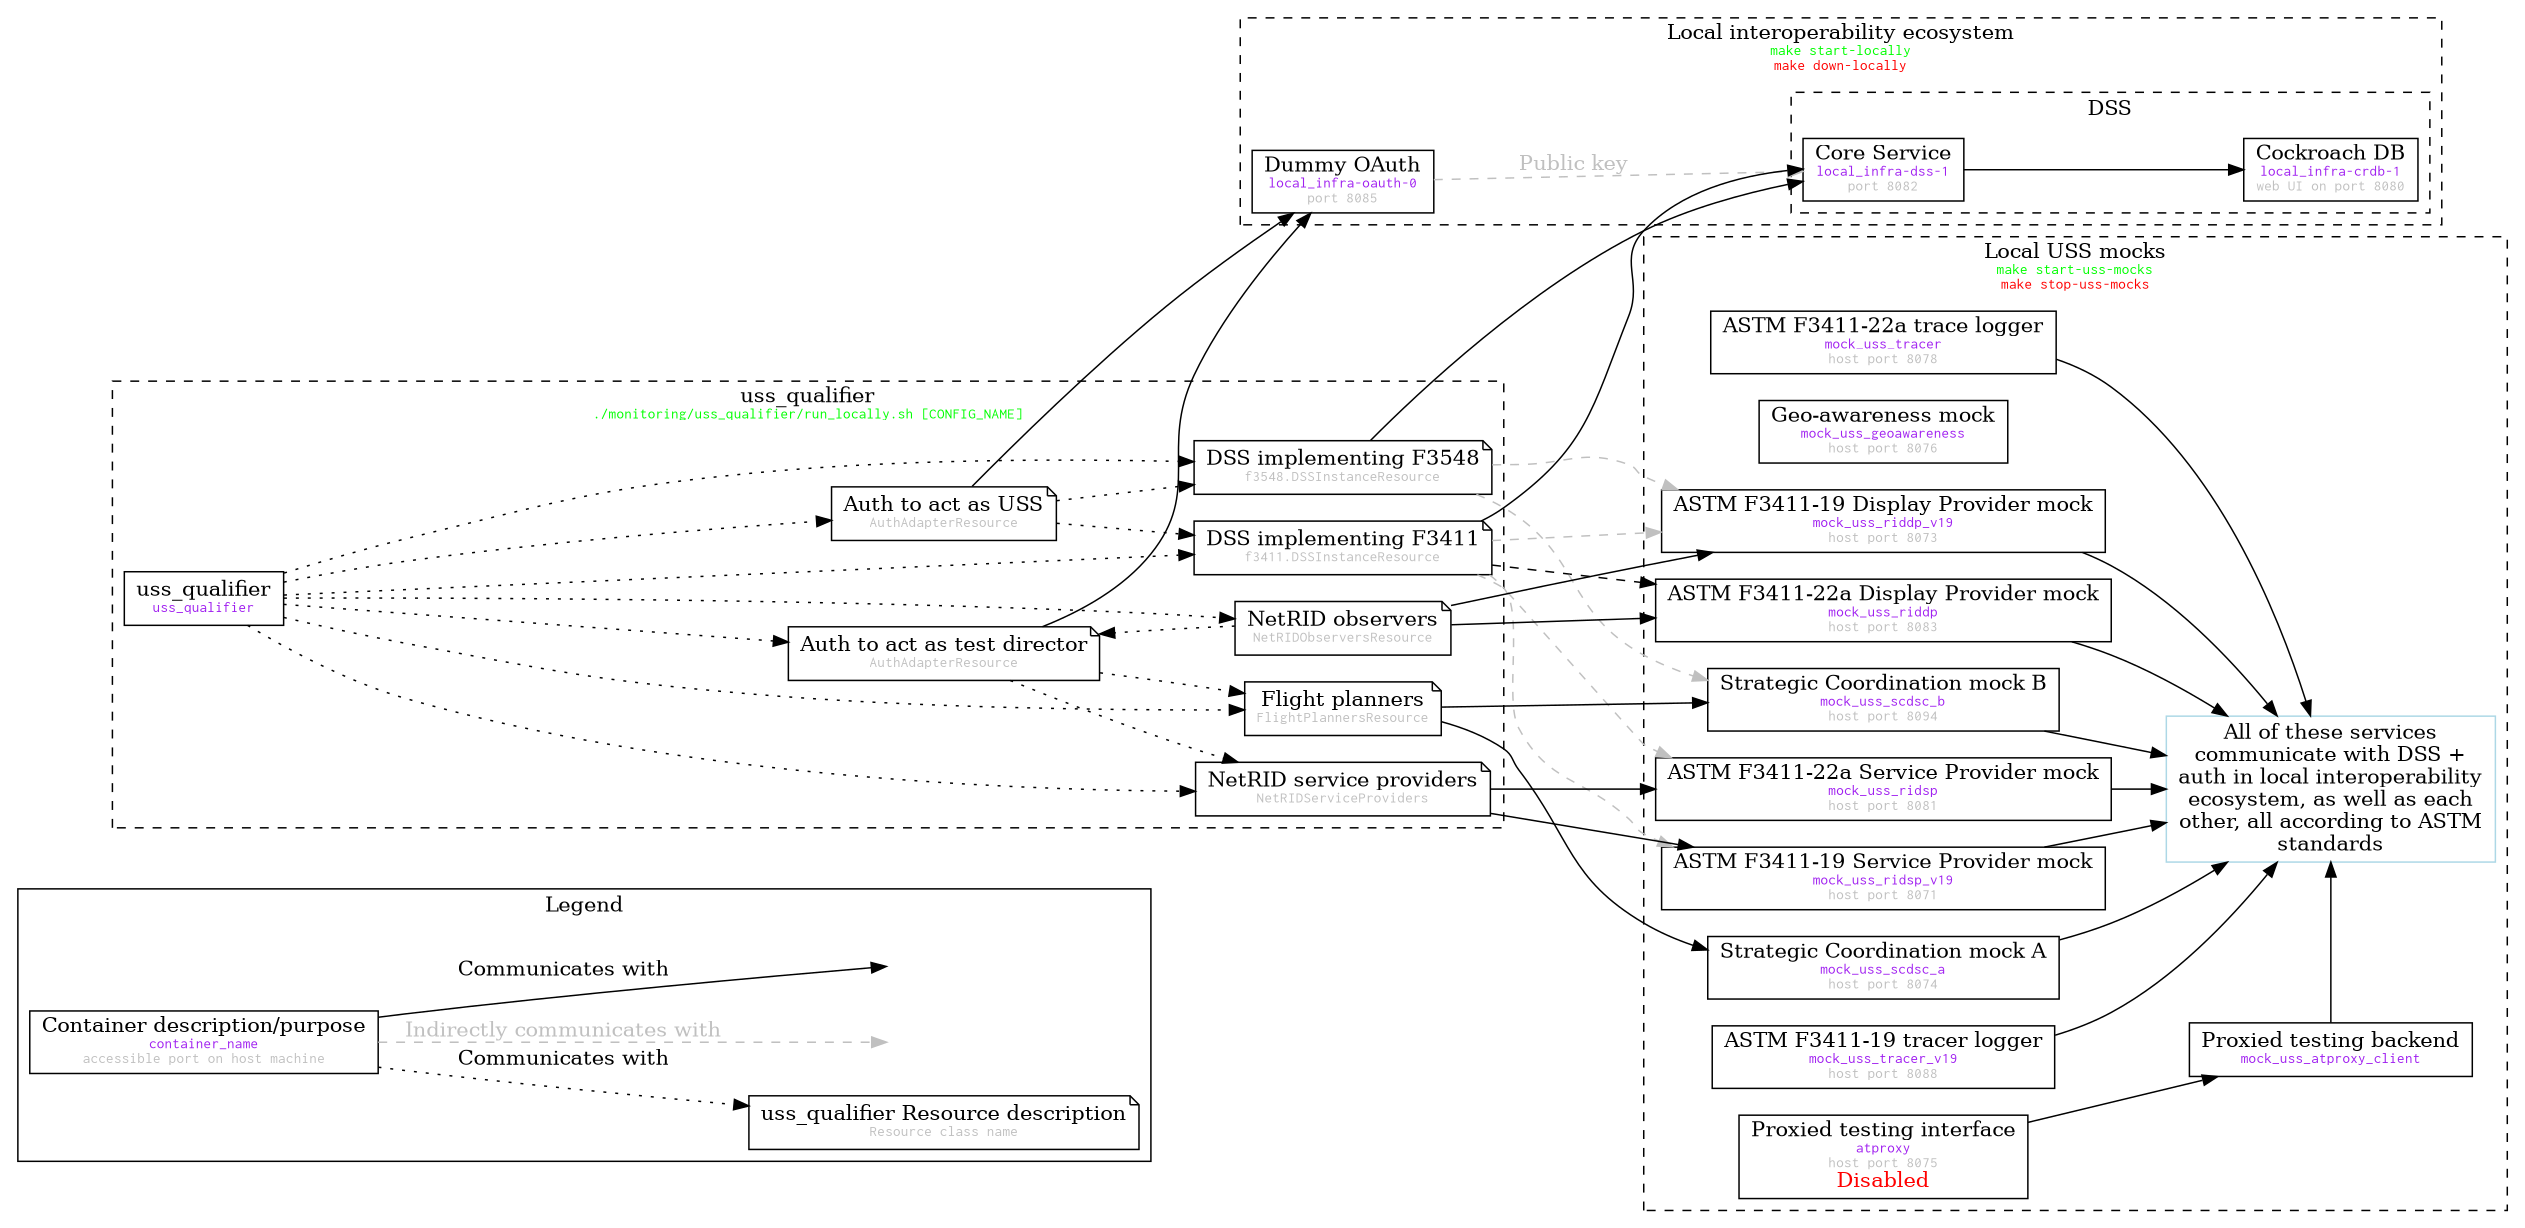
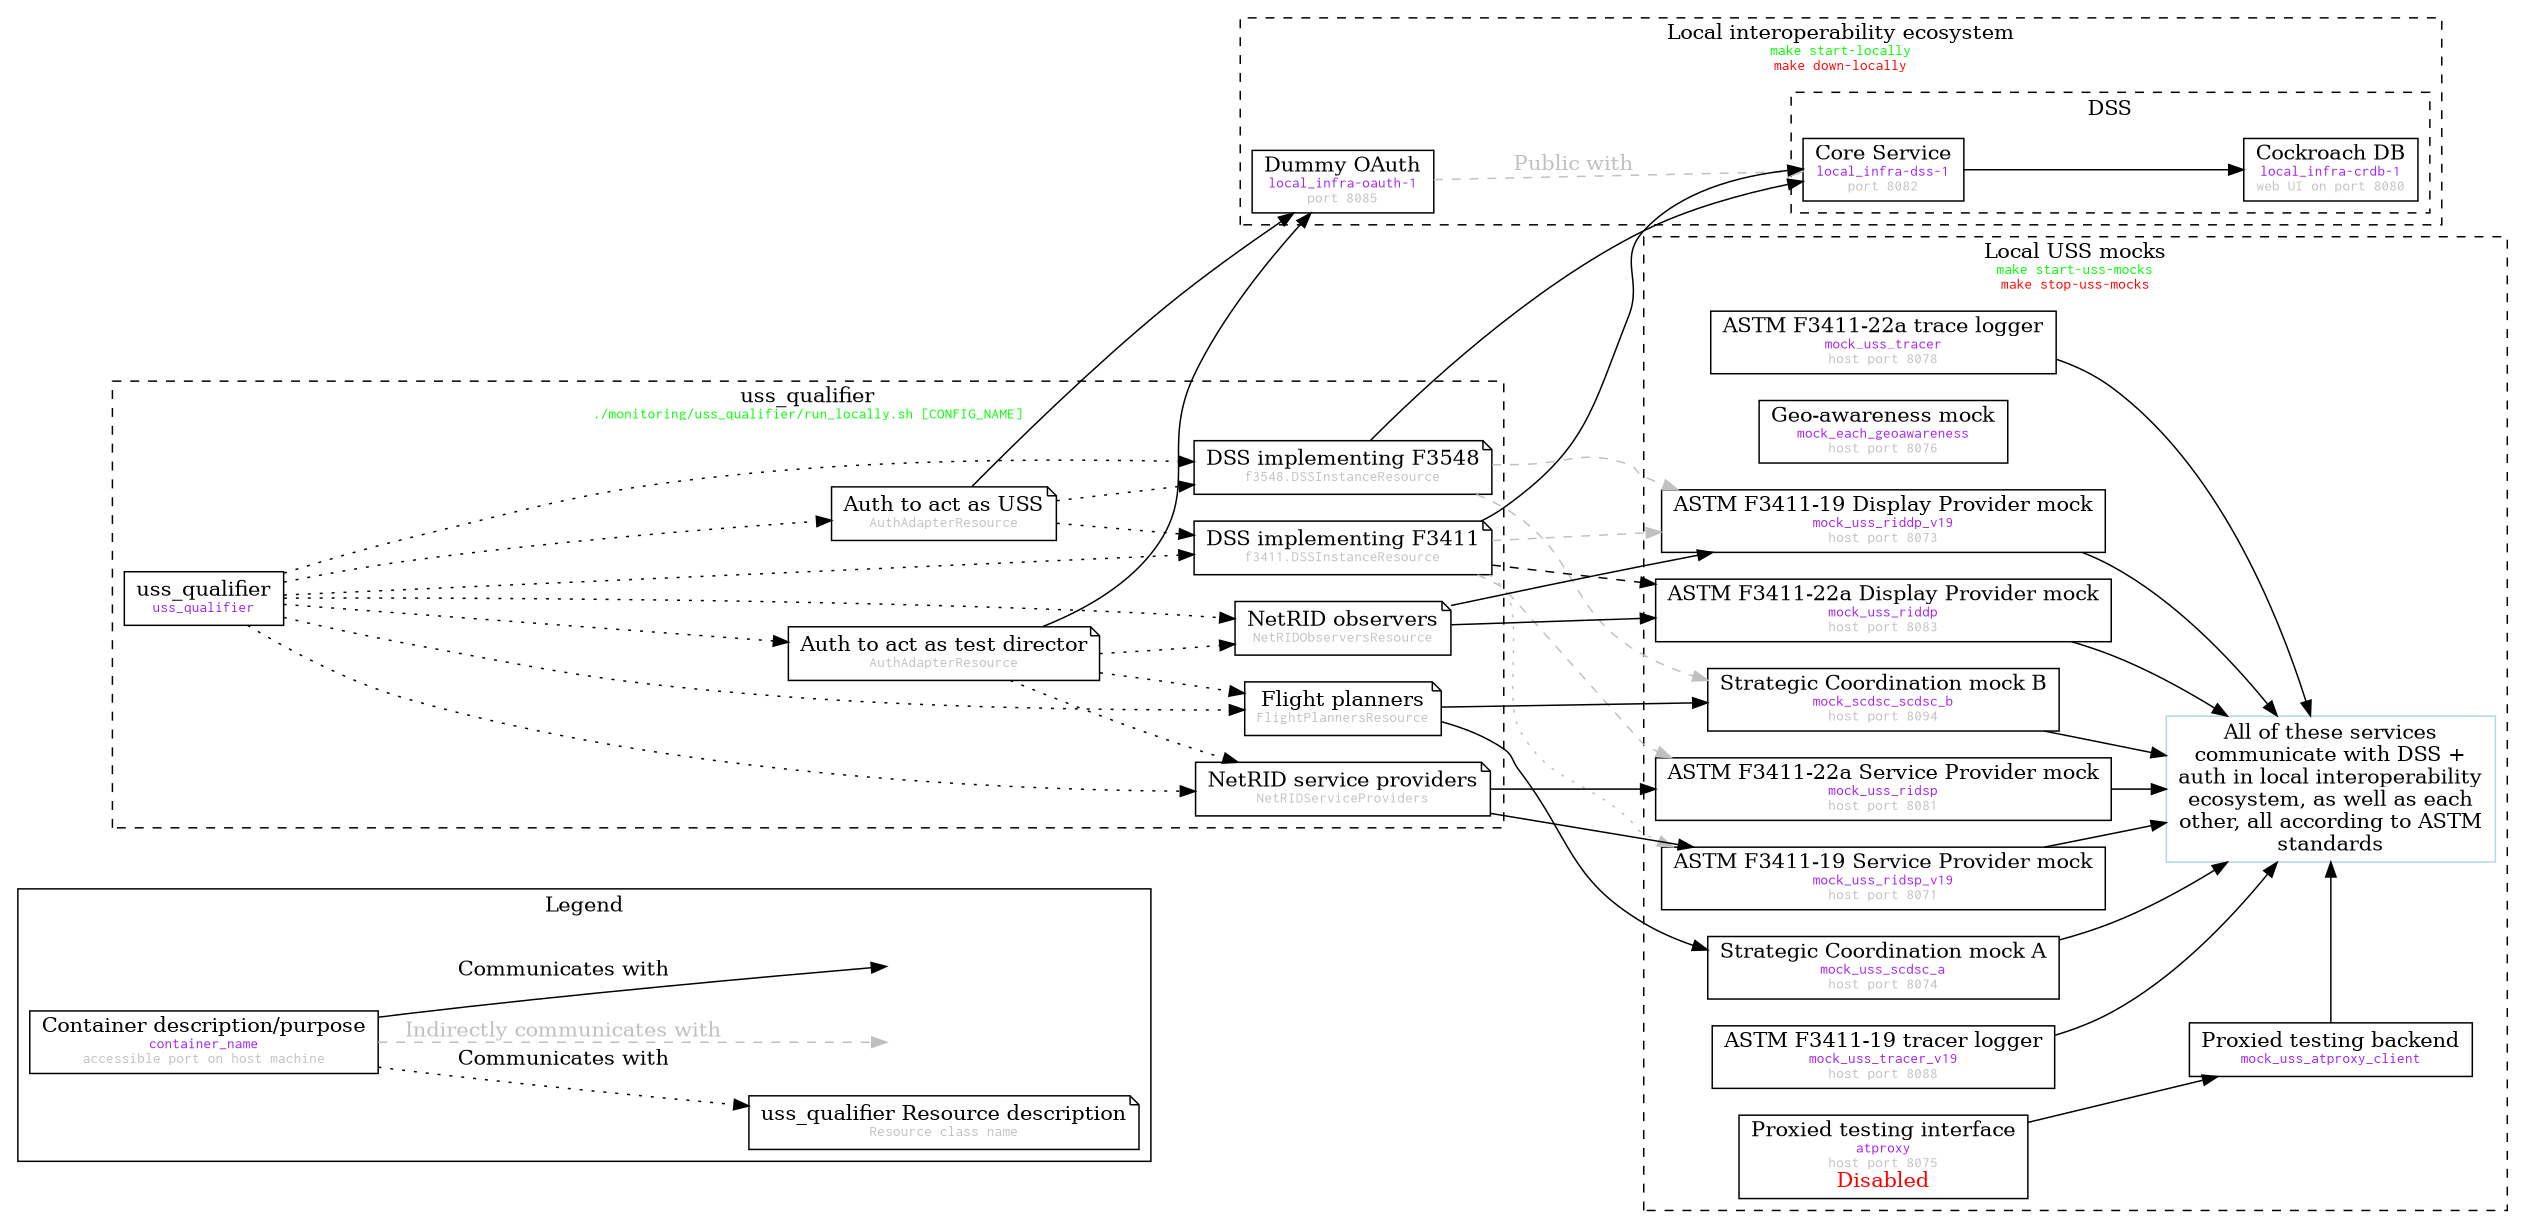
  digraph {
    rankdir=LR
    node [shape=box]
    n1 [label=<Container description/purpose<br/><font color="purple" face="Courier" point-size="10">container_name</font><br/><font face="Courier" color="gray" point-size="10">accessible port on host machine</font>>]
    n2 [label=<uss_qualifier Resource description<br/><font color="gray" face="Courier" point-size="10">Resource class name</font>> shape=note]
    Hidden1 [style=invis]
    Hidden2 [style=invis]
    n5 [label=<Core Service<br/><font color="purple" face="Courier" point-size="10">local_infra-dss-1</font><br/><font face="Courier" color="gray" point-size="10">port 8082</font>>]
    n6 [label=<Cockroach DB<br/><font color="purple" face="Courier" point-size="10">local_infra-crdb-1</font><br/><font face="Courier" color="gray" point-size="10">web UI on port 8080</font>>]
-   n7 [label=<Dummy OAuth<br/><font color="purple" face="Courier" point-size="10">local_infra-oauth-0</font><br/><font face="Courier" color="gray" point-size="10">port 8085</font>>]
+   n7 [label=<Dummy OAuth<br/><font color="purple" face="Courier" point-size="10">local_infra-oauth-1</font><br/><font face="Courier" color="gray" point-size="10">port 8085</font>>]
    n8 [label=<Proxied testing backend<br/><font color="purple" face="Courier" point-size="10">mock_uss_atproxy_client</font>>]
    n9 [color=lightblue label=<All of these services<br/>communicate with DSS +<br/>auth in local interoperability<br/>ecosystem, as well as each<br/>other, all according to ASTM<br/>standards>]
    n10 [label=<Proxied testing interface<br/><font color="purple" face="Courier" point-size="10">atproxy</font><br/><font face="Courier" color="gray" point-size="10">host port 8075</font><br/><font color="red">Disabled</font>>]
-   n11 [label=<Geo-awareness mock<br/><font color="purple" face="Courier" point-size="10">mock_uss_geoawareness</font><br/><font face="Courier" color="gray" point-size="10">host port 8076</font>>]
+   n11 [label=<Geo-awareness mock<br/><font color="purple" face="Courier" point-size="10">mock_each_geoawareness</font><br/><font face="Courier" color="gray" point-size="10">host port 8076</font>>]
    n12 [label=<Strategic Coordination mock A<br/><font color="purple" face="Courier" point-size="10">mock_uss_scdsc_a</font><br/><font face="Courier" color="gray" point-size="10">host port 8074</font>>]
-   n13 [label=<Strategic Coordination mock B<br/><font color="purple" face="Courier" point-size="10">mock_uss_scdsc_b</font><br/><font face="Courier" color="gray" point-size="10">host port 8094</font>>]
+   n13 [label=<Strategic Coordination mock B<br/><font color="purple" face="Courier" point-size="10">mock_scdsc_scdsc_b</font><br/><font face="Courier" color="gray" point-size="10">host port 8094</font>>]
    n14 [label=<ASTM F3411-22a Service Provider mock<br/><font color="purple" face="Courier" point-size="10">mock_uss_ridsp</font><br/><font face="Courier" color="gray" point-size="10">host port 8081</font>>]
    n15 [label=<ASTM F3411-22a Display Provider mock<br/><font color="purple" face="Courier" point-size="10">mock_uss_riddp</font><br/><font face="Courier" color="gray" point-size="10">host port 8083</font>>]
    n16 [label=<ASTM F3411-19 Service Provider mock<br/><font color="purple" face="Courier" point-size="10">mock_uss_ridsp_v19</font><br/><font face="Courier" color="gray" point-size="10">host port 8071</font>>]
    n17 [label=<ASTM F3411-19 Display Provider mock<br/><font color="purple" face="Courier" point-size="10">mock_uss_riddp_v19</font><br/><font face="Courier" color="gray" point-size="10">host port 8073</font>>]
    n18 [label=<ASTM F3411-22a trace logger<br/><font color="purple" face="Courier" point-size="10">mock_uss_tracer</font><br/><font face="Courier" color="gray" point-size="10">host port 8078</font>>]
    n19 [label=<ASTM F3411-19 tracer logger<br/><font color="purple" face="Courier" point-size="10">mock_uss_tracer_v19</font><br/><font face="Courier" color="gray" point-size="10">host port 8088</font>>]
    n20 [label=<uss_qualifier<br/><font color="purple" face="Courier" point-size="10">uss_qualifier</font>>]
    n21 [label=<Auth to act as USS<br/><font color="gray" face="Courier" point-size="10">AuthAdapterResource</font>> shape=note]
    n22 [label=<Auth to act as test director<br/><font color="gray" face="Courier" point-size="10">AuthAdapterResource</font>> shape=note]
    n23 [label=<DSS implementing F3411<br/><font color="gray" face="Courier" point-size="10">f3411.DSSInstanceResource</font>> shape=note]
    n24 [label=<DSS implementing F3548<br/><font color="gray" face="Courier" point-size="10">f3548.DSSInstanceResource</font>> shape=note]
    n25 [label=<NetRID service providers<br/><font color="gray" face="Courier" point-size="10">NetRIDServiceProviders</font>> shape=note]
    n26 [label=<NetRID observers<br/><font color="gray" face="Courier" point-size="10">NetRIDObserversResource</font>> shape=note]
    n27 [label=<Flight planners<br/><font color="gray" face="Courier" point-size="10">FlightPlannersResource</font>> shape=note]
    subgraph cluster_1 {
      label=Legend
      n1
      n2
      Hidden1
      Hidden2
    }
    subgraph cluster_2 {
      label=<Local interoperability ecosystem<br/><font color="green" face="Courier" point-size="10">make start-locally</font><br/><font color="red" face="Courier" point-size="10">make down-locally</font>>
      style=dashed
      n7
      subgraph cluster_3 {
        label=DSS
        style=dashed
        n5
        n6
      }
    }
    subgraph cluster_4 {
      label=<Local USS mocks<br/><font color="green" face="Courier" point-size="10">make start-uss-mocks</font><br/><font color="red" face="Courier" point-size="10">make stop-uss-mocks</font>>
      style=dashed
      n10
      n11
      n12
      n13
      n14
      n15
      n16
      n17
      n18
      n19
      subgraph sub_5 {
        label=<Local USS mocks<br/><font color="green" face="Courier" point-size="10">make start-uss-mocks</font><br/><font color="red" face="Courier" point-size="10">make stop-uss-mocks</font>>
        rank=same
        style=dashed
        n8
        n9
      }
    }
    subgraph cluster_6 {
      label=<uss_qualifier<br/><font color="green" face="Courier" point-size="10">./monitoring/uss_qualifier/run_locally.sh [CONFIG_NAME]</font>>
      style=dashed
      n20
      n21
      n22
      n23
      n24
      n25
      n26
      n27
    }
    n1 -> n2 [label="Communicates with" style=dotted]
    n1 -> Hidden1 [color=gray fontcolor=gray label="Indirectly communicates with" style=dashed]
    n1 -> Hidden2 [label="Communicates with"]
    n5 -> n6
-   n7 -> n5 [color=gray fontcolor=gray label="Public key" style=dashed]
+   n7 -> n5 [color=gray fontcolor=gray label="Public with" style=dashed]
    n8 -> n9
    n10 -> n8
    n12 -> n9
    n13 -> n9
    n14 -> n9
    n15 -> n9
    n16 -> n9
    n17 -> n9
    n18 -> n9
    n19 -> n9
    n20 -> n21 [style=dotted]
    n20 -> n22 [style=dotted]
    n20 -> n23 [style=dotted]
    n20 -> n24 [style=dotted]
    n20 -> n25 [style=dotted]
    n20 -> n26 [style=dotted]
    n20 -> n27 [style=dotted]
    n21 -> n7
    n21 -> n23 [style=dotted]
    n21 -> n24 [style=dotted]
    n22 -> n7
    n22 -> n25 [style=dotted]
-   n26 -> n22 [style=dotted]
+   n22 -> n26 [style=dotted]
    n22 -> n27 [style=dotted]
    n23 -> n5
    n23 -> n14 [color=gray style=dashed]
    n23 -> n15 [color=black style=dashed]
-   n23 -> n16 [color=gray style=dashed]
+   n23 -> n16 [color=gray style=dotted]
    n23 -> n17 [color=gray style=dashed]
    n24 -> n5
    n24 -> n13 [color=gray style=dashed]
    n24 -> n17 [color=gray style=dashed]
    n25 -> n14
    n25 -> n16
    n26 -> n15
    n26 -> n17
    n27 -> n12
    n27 -> n13
  }
